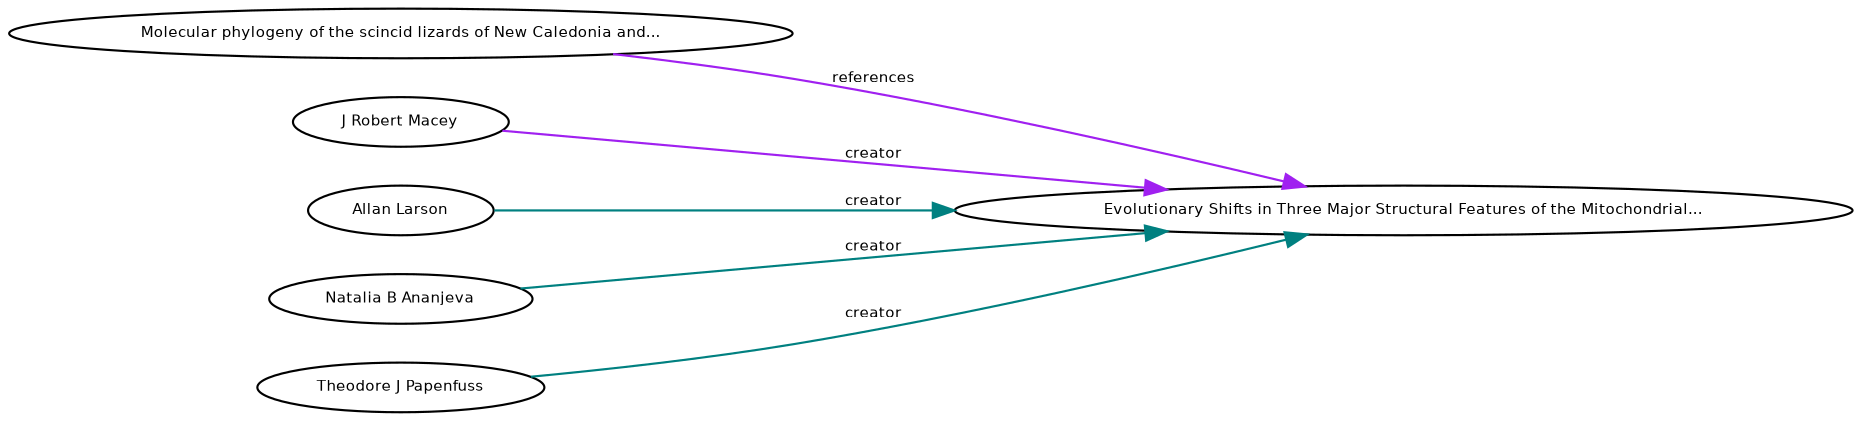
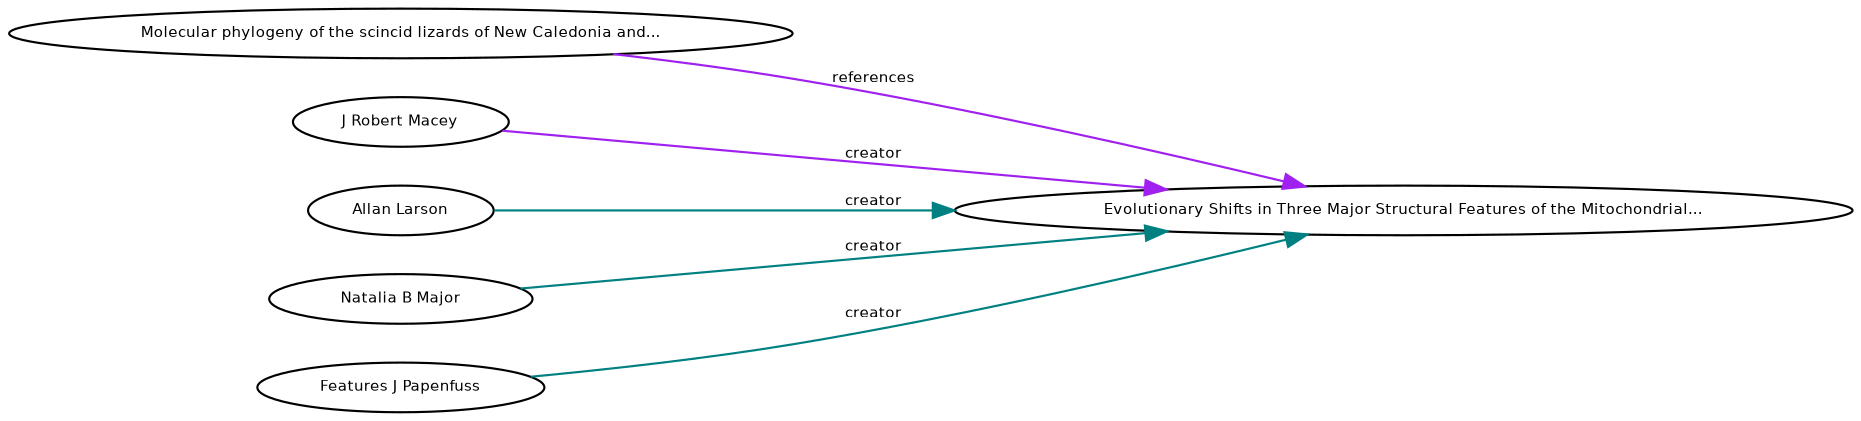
  digraph {
    rankdir=LR
    node [fontname=Helvetica fontsize=7]
    edge [color=teal fontname=Helvetica fontsize=7]
    n1 [height=0.27433100247 label="Evolutionary Shifts in Three Major Structural Features of the Mitochondrial..." width=0.27433100247]
    n2 [height=0.27433100247 label="Molecular phylogeny of the scincid lizards of New Caledonia and..." width=0.27433100247]
    n3 [height=0.27433100247 label="J Robert Macey" width=0.27433100247]
    n4 [height=0.27433100247 label="Allan Larson" width=0.27433100247]
-   n5 [height=0.27433100247 label="Natalia B Ananjeva" width=0.27433100247]
-   n6 [height=0.27433100247 label="Theodore J Papenfuss" width=0.27433100247]
+   n5 [height=0.27433100247 label="Natalia B Major" width=0.27433100247]
+   n6 [height=0.27433100247 label="Features J Papenfuss" width=0.27433100247]
    n2 -> n1 [color=purple label=references]
    n3 -> n1 [color=purple label=creator]
    n4 -> n1 [label=creator]
    n5 -> n1 [label=creator]
    n6 -> n1 [label=creator]
  }
